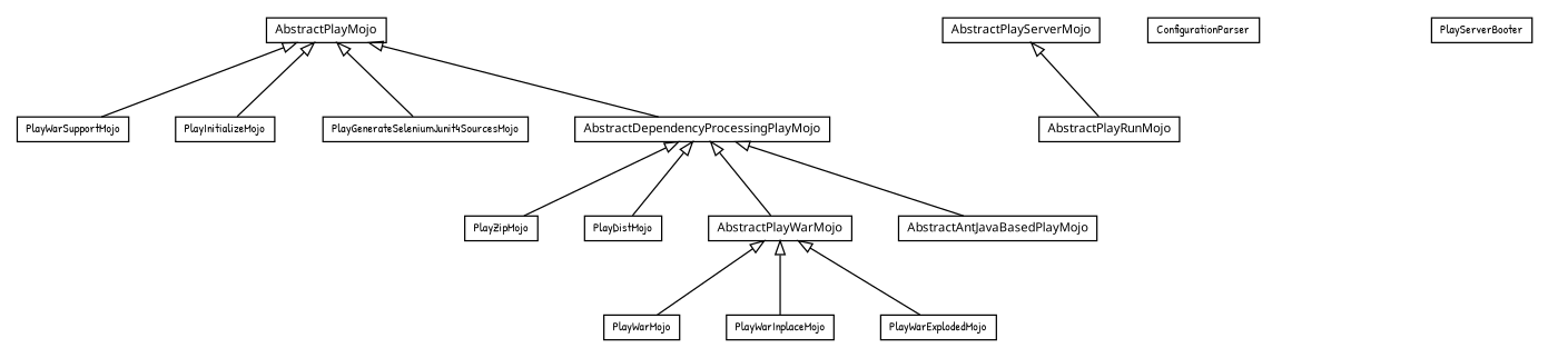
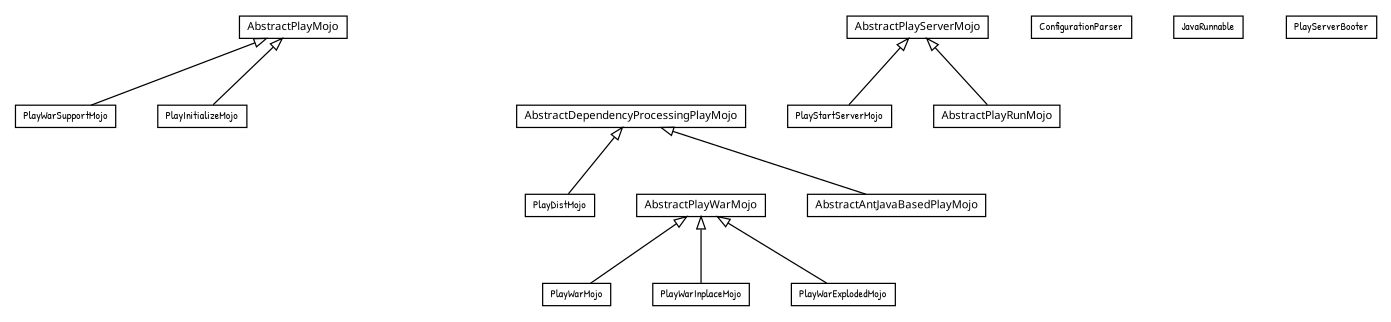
  digraph {
    fontname="Patrick Hand"
    node [fontcolor=black fontname="Patrick Hand" fontsize=9.0 shape=plaintext]
    edge [arrowtail=empty dir=back fontname="Patrick Hand" fontsize=10 headport=p labelfontname=arial labelfontsize=10 tailport=p]
-   n1 [label=<<table border="0" cellborder="1" cellspacing="0" cellpadding="2" port="p" href="./PlayZipMojo.html"> 		<tr><td><table border="0" cellspacing="0" cellpadding="1"> 			<tr><td> PlayZipMojo </td></tr> 		</table></td></tr> 		</table>>]
    n2 [label=<<table border="0" cellborder="1" cellspacing="0" cellpadding="2" port="p" href="./PlayWarSupportMojo.html"> 		<tr><td><table border="0" cellspacing="0" cellpadding="1"> 			<tr><td> PlayWarSupportMojo </td></tr> 		</table></td></tr> 		</table>>]
    n3 [label=<<table border="0" cellborder="1" cellspacing="0" cellpadding="2" port="p" href="./PlayWarMojo.html"> 		<tr><td><table border="0" cellspacing="0" cellpadding="1"> 			<tr><td> PlayWarMojo </td></tr> 		</table></td></tr> 		</table>>]
    n4 [label=<<table border="0" cellborder="1" cellspacing="0" cellpadding="2" port="p" href="./PlayWarInplaceMojo.html"> 		<tr><td><table border="0" cellspacing="0" cellpadding="1"> 			<tr><td> PlayWarInplaceMojo </td></tr> 		</table></td></tr> 		</table>>]
    n5 [label=<<table border="0" cellborder="1" cellspacing="0" cellpadding="2" port="p" href="./PlayWarExplodedMojo.html"> 		<tr><td><table border="0" cellspacing="0" cellpadding="1"> 			<tr><td> PlayWarExplodedMojo </td></tr> 		</table></td></tr> 		</table>>]
+   n6 [label=<<table border="0" cellborder="1" cellspacing="0" cellpadding="2" port="p" href="./PlayStartServerMojo.html"> 		<tr><td><table border="0" cellspacing="0" cellpadding="1"> 			<tr><td> PlayStartServerMojo </td></tr> 		</table></td></tr> 		</table>>]
    n7 [label=<<table border="0" cellborder="1" cellspacing="0" cellpadding="2" port="p" href="./PlayInitializeMojo.html"> 		<tr><td><table border="0" cellspacing="0" cellpadding="1"> 			<tr><td> PlayInitializeMojo </td></tr> 		</table></td></tr> 		</table>>]
-   n8 [label=<<table border="0" cellborder="1" cellspacing="0" cellpadding="2" port="p" href="./PlayGenerateSeleniumJunit4SourcesMojo.html"> 		<tr><td><table border="0" cellspacing="0" cellpadding="1"> 			<tr><td> PlayGenerateSeleniumJunit4SourcesMojo </td></tr> 		</table></td></tr> 		</table>>]
    n9 [label=<<table border="0" cellborder="1" cellspacing="0" cellpadding="2" port="p" href="./PlayDistMojo.html"> 		<tr><td><table border="0" cellspacing="0" cellpadding="1"> 			<tr><td> PlayDistMojo </td></tr> 		</table></td></tr> 		</table>>]
    n10 [label=<<table border="0" cellborder="1" cellspacing="0" cellpadding="2" port="p" href="./ConfigurationParser.html"> 		<tr><td><table border="0" cellspacing="0" cellpadding="1"> 			<tr><td> ConfigurationParser </td></tr> 		</table></td></tr> 		</table>>]
    n11 [label=<<table border="0" cellborder="1" cellspacing="0" cellpadding="2" port="p" href="./AbstractPlayWarMojo.html"> 		<tr><td><table border="0" cellspacing="0" cellpadding="1"> 			<tr><td><font face="ariali"> AbstractPlayWarMojo </font></td></tr> 		</table></td></tr> 		</table>>]
    n12 [label=<<table border="0" cellborder="1" cellspacing="0" cellpadding="2" port="p" href="./AbstractPlayServerMojo.html"> 		<tr><td><table border="0" cellspacing="0" cellpadding="1"> 			<tr><td><font face="ariali"> AbstractPlayServerMojo </font></td></tr> 		</table></td></tr> 		</table>>]
    n13 [label=<<table border="0" cellborder="1" cellspacing="0" cellpadding="2" port="p" href="./AbstractPlayRunMojo.html"> 		<tr><td><table border="0" cellspacing="0" cellpadding="1"> 			<tr><td><font face="ariali"> AbstractPlayRunMojo </font></td></tr> 		</table></td></tr> 		</table>>]
    n14 [label=<<table border="0" cellborder="1" cellspacing="0" cellpadding="2" port="p" href="./AbstractPlayMojo.html"> 		<tr><td><table border="0" cellspacing="0" cellpadding="1"> 			<tr><td><font face="ariali"> AbstractPlayMojo </font></td></tr> 		</table></td></tr> 		</table>>]
    n15 [label=<<table border="0" cellborder="1" cellspacing="0" cellpadding="2" port="p" href="./AbstractDependencyProcessingPlayMojo.html"> 		<tr><td><table border="0" cellspacing="0" cellpadding="1"> 			<tr><td><font face="ariali"> AbstractDependencyProcessingPlayMojo </font></td></tr> 		</table></td></tr> 		</table>>]
    n16 [label=<<table border="0" cellborder="1" cellspacing="0" cellpadding="2" port="p" href="./AbstractAntJavaBasedPlayMojo.html"> 		<tr><td><table border="0" cellspacing="0" cellpadding="1"> 			<tr><td><font face="ariali"> AbstractAntJavaBasedPlayMojo </font></td></tr> 		</table></td></tr> 		</table>>]
+   n17 [label=<<table border="0" cellborder="1" cellspacing="0" cellpadding="2" port="p" href="./AbstractAntJavaBasedPlayMojo.JavaRunnable.html"> 		<tr><td><table border="0" cellspacing="0" cellpadding="1"> 			<tr><td> JavaRunnable </td></tr> 		</table></td></tr> 		</table>>]
    n18 [label=<<table border="0" cellborder="1" cellspacing="0" cellpadding="2" port="p" href="./PlayServerBooter.html"> 		<tr><td><table border="0" cellspacing="0" cellpadding="1"> 			<tr><td> PlayServerBooter </td></tr> 		</table></td></tr> 		</table>>]
    n11 -> n3
    n11 -> n4
    n11 -> n5
+   n12 -> n6
    n12 -> n13
    n14 -> n2
    n14 -> n7
-   n14 -> n8
-   n14 -> n15
-   n15 -> n1
    n15 -> n9
-   n15 -> n11
    n15 -> n16
  }
